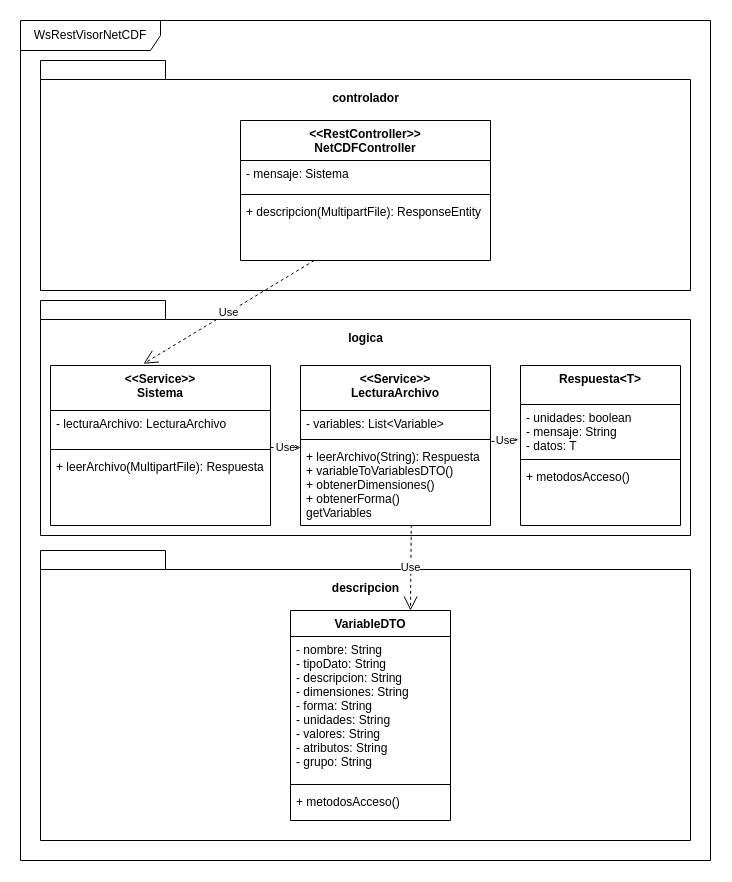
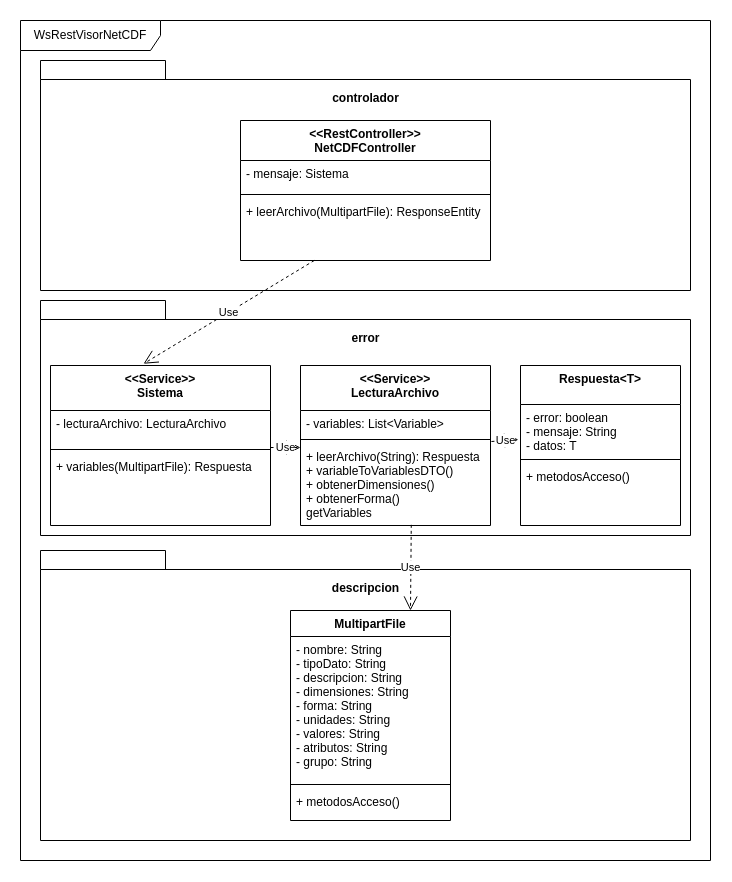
  <mxCell id="0" />
  <mxCell id="1" parent="0" />
  <mxCell id="2" value="WsRestVisorNetCDF" style="shape=umlFrame;whiteSpace=wrap;html=1;width=140;height=30;" parent="1" vertex="1"><mxGeometry x="20" y="20" width="690" height="840" as="geometry" /></mxCell>
- <mxCell id="3" value="&lt;br&gt;logica" style="shape=folder;fontStyle=1;spacingTop=10;tabWidth=125;tabHeight=19;tabPosition=left;html=1;horizontal=1;verticalAlign=top;" parent="1" vertex="1"><mxGeometry x="40" y="300" width="650" height="235" as="geometry" /></mxCell>
+ <mxCell id="3" value="&lt;br&gt;error" style="shape=folder;fontStyle=1;spacingTop=10;tabWidth=125;tabHeight=19;tabPosition=left;html=1;horizontal=1;verticalAlign=top;" parent="1" vertex="1"><mxGeometry x="40" y="300" width="650" height="235" as="geometry" /></mxCell>
  <mxCell id="4" value="&lt;br&gt;controlador" style="shape=folder;fontStyle=1;spacingTop=10;tabWidth=125;tabHeight=19;tabPosition=left;html=1;horizontal=1;verticalAlign=top;" parent="1" vertex="1"><mxGeometry x="40" y="60" width="650" height="230" as="geometry" /></mxCell>
  <mxCell id="5" value="&lt;&lt;RestController&gt;&gt;&#10;NetCDFController" style="swimlane;fontStyle=1;align=center;verticalAlign=top;childLayout=stackLayout;horizontal=1;startSize=40;horizontalStack=0;resizeParent=1;resizeParentMax=0;resizeLast=0;collapsible=1;marginBottom=0;" parent="1" vertex="1"><mxGeometry x="240" y="120" width="250" height="140" as="geometry" /></mxCell>
  <mxCell id="6" value="- mensaje: Sistema&#10;" style="text;strokeColor=none;fillColor=none;align=left;verticalAlign=top;spacingLeft=4;spacingRight=4;overflow=hidden;rotatable=0;points=[[0,0.5],[1,0.5]];portConstraint=eastwest;" parent="5" vertex="1"><mxGeometry y="40" width="250" height="30" as="geometry" /></mxCell>
  <mxCell id="7" value="" style="line;strokeWidth=1;fillColor=none;align=left;verticalAlign=middle;spacingTop=-1;spacingLeft=3;spacingRight=3;rotatable=0;labelPosition=right;points=[];portConstraint=eastwest;" parent="5" vertex="1"><mxGeometry y="70" width="250" height="8" as="geometry" /></mxCell>
- <mxCell id="8" value="+ descripcion(MultipartFile): ResponseEntity" style="text;strokeColor=none;fillColor=none;align=left;verticalAlign=top;spacingLeft=4;spacingRight=4;overflow=hidden;rotatable=0;points=[[0,0.5],[1,0.5]];portConstraint=eastwest;" parent="5" vertex="1"><mxGeometry y="78" width="250" height="62" as="geometry" /></mxCell>
+ <mxCell id="8" value="+ leerArchivo(MultipartFile): ResponseEntity" style="text;strokeColor=none;fillColor=none;align=left;verticalAlign=top;spacingLeft=4;spacingRight=4;overflow=hidden;rotatable=0;points=[[0,0.5],[1,0.5]];portConstraint=eastwest;" parent="5" vertex="1"><mxGeometry y="78" width="250" height="62" as="geometry" /></mxCell>
  <mxCell id="9" value="&lt;br&gt;descripcion" style="shape=folder;fontStyle=1;spacingTop=10;tabWidth=125;tabHeight=19;tabPosition=left;html=1;horizontal=1;verticalAlign=top;" parent="1" vertex="1"><mxGeometry x="40" y="550" width="650" height="290" as="geometry" /></mxCell>
  <mxCell id="10" value="Use" style="endArrow=open;endSize=12;dashed=1;html=1;entryX=0.423;entryY=-0.011;entryDx=0;entryDy=0;entryPerimeter=0;" parent="1" source="8" target="11" edge="1"><mxGeometry width="160" relative="1" as="geometry"><mxPoint x="561.08" y="282.044" as="sourcePoint" /><mxPoint x="510" y="280" as="targetPoint" /></mxGeometry></mxCell>
  <mxCell id="11" value="&lt;&lt;Service&gt;&gt;&#10;Sistema" style="swimlane;fontStyle=1;align=center;verticalAlign=top;childLayout=stackLayout;horizontal=1;startSize=45;horizontalStack=0;resizeParent=1;resizeParentMax=0;resizeLast=0;collapsible=1;marginBottom=0;" parent="1" vertex="1"><mxGeometry x="50" y="365" width="220" height="160" as="geometry" /></mxCell>
  <mxCell id="12" value="- lecturaArchivo: LecturaArchivo&#10;" style="text;strokeColor=none;fillColor=none;align=left;verticalAlign=top;spacingLeft=4;spacingRight=4;overflow=hidden;rotatable=0;points=[[0,0.5],[1,0.5]];portConstraint=eastwest;" parent="11" vertex="1"><mxGeometry y="45" width="220" height="35" as="geometry" /></mxCell>
  <mxCell id="13" value="" style="line;strokeWidth=1;fillColor=none;align=left;verticalAlign=middle;spacingTop=-1;spacingLeft=3;spacingRight=3;rotatable=0;labelPosition=right;points=[];portConstraint=eastwest;" parent="11" vertex="1"><mxGeometry y="80" width="220" height="8" as="geometry" /></mxCell>
- <mxCell id="14" value="+ leerArchivo(MultipartFile): Respuesta" style="text;strokeColor=none;fillColor=none;align=left;verticalAlign=top;spacingLeft=4;spacingRight=4;overflow=hidden;rotatable=0;points=[[0,0.5],[1,0.5]];portConstraint=eastwest;" parent="11" vertex="1"><mxGeometry y="88" width="220" height="72" as="geometry" /></mxCell>
- <mxCell id="15" value="VariableDTO" style="swimlane;fontStyle=1;align=center;verticalAlign=top;childLayout=stackLayout;horizontal=1;startSize=26;horizontalStack=0;resizeParent=1;resizeParentMax=0;resizeLast=0;collapsible=1;marginBottom=0;" parent="1" vertex="1"><mxGeometry x="290" y="610" width="160" height="210" as="geometry" /></mxCell>
+ <mxCell id="14" value="+ variables(MultipartFile): Respuesta" style="text;strokeColor=none;fillColor=none;align=left;verticalAlign=top;spacingLeft=4;spacingRight=4;overflow=hidden;rotatable=0;points=[[0,0.5],[1,0.5]];portConstraint=eastwest;" parent="11" vertex="1"><mxGeometry y="88" width="220" height="72" as="geometry" /></mxCell>
+ <mxCell id="15" value="MultipartFile" style="swimlane;fontStyle=1;align=center;verticalAlign=top;childLayout=stackLayout;horizontal=1;startSize=26;horizontalStack=0;resizeParent=1;resizeParentMax=0;resizeLast=0;collapsible=1;marginBottom=0;" parent="1" vertex="1"><mxGeometry x="290" y="610" width="160" height="210" as="geometry" /></mxCell>
  <mxCell id="16" value="- nombre: String&#10;- tipoDato: String&#10;- descripcion: String&#10;- dimensiones: String&#10;- forma: String&#10;- unidades: String&#10;- valores: String&#10;- atributos: String&#10;- grupo: String" style="text;strokeColor=none;fillColor=none;align=left;verticalAlign=top;spacingLeft=4;spacingRight=4;overflow=hidden;rotatable=0;points=[[0,0.5],[1,0.5]];portConstraint=eastwest;" parent="15" vertex="1"><mxGeometry y="26" width="160" height="144" as="geometry" /></mxCell>
  <mxCell id="17" value="" style="line;strokeWidth=1;fillColor=none;align=left;verticalAlign=middle;spacingTop=-1;spacingLeft=3;spacingRight=3;rotatable=0;labelPosition=right;points=[];portConstraint=eastwest;" parent="15" vertex="1"><mxGeometry y="170" width="160" height="8" as="geometry" /></mxCell>
  <mxCell id="18" value="+ metodosAcceso()" style="text;strokeColor=none;fillColor=none;align=left;verticalAlign=top;spacingLeft=4;spacingRight=4;overflow=hidden;rotatable=0;points=[[0,0.5],[1,0.5]];portConstraint=eastwest;" parent="15" vertex="1"><mxGeometry y="178" width="160" height="32" as="geometry" /></mxCell>
  <mxCell id="19" value="Use" style="endArrow=open;endSize=12;dashed=1;html=1;entryX=-0.013;entryY=0.687;entryDx=0;entryDy=0;exitX=1.005;exitY=0.75;exitDx=0;exitDy=0;exitPerimeter=0;entryPerimeter=0;" parent="1" source="22" target="25" edge="1"><mxGeometry width="160" relative="1" as="geometry"><mxPoint x="460" y="495" as="sourcePoint" /><mxPoint x="460" y="248" as="targetPoint" /></mxGeometry></mxCell>
  <mxCell id="20" value="&lt;&lt;Service&gt;&gt;&#10;LecturaArchivo" style="swimlane;fontStyle=1;align=center;verticalAlign=top;childLayout=stackLayout;horizontal=1;startSize=45;horizontalStack=0;resizeParent=1;resizeParentMax=0;resizeLast=0;collapsible=1;marginBottom=0;" parent="1" vertex="1"><mxGeometry x="300" y="365" width="190" height="160" as="geometry" /></mxCell>
  <mxCell id="21" value="- variables: List&lt;Variable&gt;" style="text;strokeColor=none;fillColor=none;align=left;verticalAlign=top;spacingLeft=4;spacingRight=4;overflow=hidden;rotatable=0;points=[[0,0.5],[1,0.5]];portConstraint=eastwest;" parent="20" vertex="1"><mxGeometry y="45" width="190" height="25" as="geometry" /></mxCell>
  <mxCell id="22" value="" style="line;strokeWidth=1;fillColor=none;align=left;verticalAlign=middle;spacingTop=-1;spacingLeft=3;spacingRight=3;rotatable=0;labelPosition=right;points=[];portConstraint=eastwest;" parent="20" vertex="1"><mxGeometry y="70" width="190" height="8" as="geometry" /></mxCell>
  <mxCell id="23" value="+ leerArchivo(String): Respuesta&#10;+ variableToVariablesDTO()&#10;+ obtenerDimensiones()&#10;+ obtenerForma()&#10;getVariables" style="text;strokeColor=none;fillColor=none;align=left;verticalAlign=top;spacingLeft=4;spacingRight=4;overflow=hidden;rotatable=0;points=[[0,0.5],[1,0.5]];portConstraint=eastwest;" parent="20" vertex="1"><mxGeometry y="78" width="190" height="82" as="geometry" /></mxCell>
  <mxCell id="24" value="Respuesta&lt;T&gt;" style="swimlane;fontStyle=1;align=center;verticalAlign=top;childLayout=stackLayout;horizontal=1;startSize=39;horizontalStack=0;resizeParent=1;resizeParentMax=0;resizeLast=0;collapsible=1;marginBottom=0;" parent="1" vertex="1"><mxGeometry x="520" y="365" width="160" height="160" as="geometry" /></mxCell>
- <mxCell id="25" value="- unidades: boolean&#10;- mensaje: String&#10;- datos: T" style="text;strokeColor=none;fillColor=none;align=left;verticalAlign=top;spacingLeft=4;spacingRight=4;overflow=hidden;rotatable=0;points=[[0,0.5],[1,0.5]];portConstraint=eastwest;" parent="24" vertex="1"><mxGeometry y="39" width="160" height="51" as="geometry" /></mxCell>
+ <mxCell id="25" value="- error: boolean&#10;- mensaje: String&#10;- datos: T" style="text;strokeColor=none;fillColor=none;align=left;verticalAlign=top;spacingLeft=4;spacingRight=4;overflow=hidden;rotatable=0;points=[[0,0.5],[1,0.5]];portConstraint=eastwest;" parent="24" vertex="1"><mxGeometry y="39" width="160" height="51" as="geometry" /></mxCell>
  <mxCell id="26" value="" style="line;strokeWidth=1;fillColor=none;align=left;verticalAlign=middle;spacingTop=-1;spacingLeft=3;spacingRight=3;rotatable=0;labelPosition=right;points=[];portConstraint=eastwest;" parent="24" vertex="1"><mxGeometry y="90" width="160" height="8" as="geometry" /></mxCell>
  <mxCell id="27" value="+ metodosAcceso()" style="text;strokeColor=none;fillColor=none;align=left;verticalAlign=top;spacingLeft=4;spacingRight=4;overflow=hidden;rotatable=0;points=[[0,0.5],[1,0.5]];portConstraint=eastwest;" parent="24" vertex="1"><mxGeometry y="98" width="160" height="62" as="geometry" /></mxCell>
  <mxCell id="28" value="Use" style="endArrow=open;endSize=12;dashed=1;html=1;" edge="1" parent="1"><mxGeometry width="160" relative="1" as="geometry"><mxPoint x="270" y="447" as="sourcePoint" /><mxPoint x="300" y="447" as="targetPoint" /></mxGeometry></mxCell>
  <mxCell id="29" value="Use" style="endArrow=open;endSize=12;dashed=1;html=1;entryX=0.75;entryY=0;entryDx=0;entryDy=0;exitX=0.583;exitY=0.992;exitDx=0;exitDy=0;exitPerimeter=0;" edge="1" parent="1" source="23" target="15"><mxGeometry width="160" relative="1" as="geometry"><mxPoint x="214.502" y="525" as="sourcePoint" /><mxPoint x="353.76" y="622.006" as="targetPoint" /></mxGeometry></mxCell>
